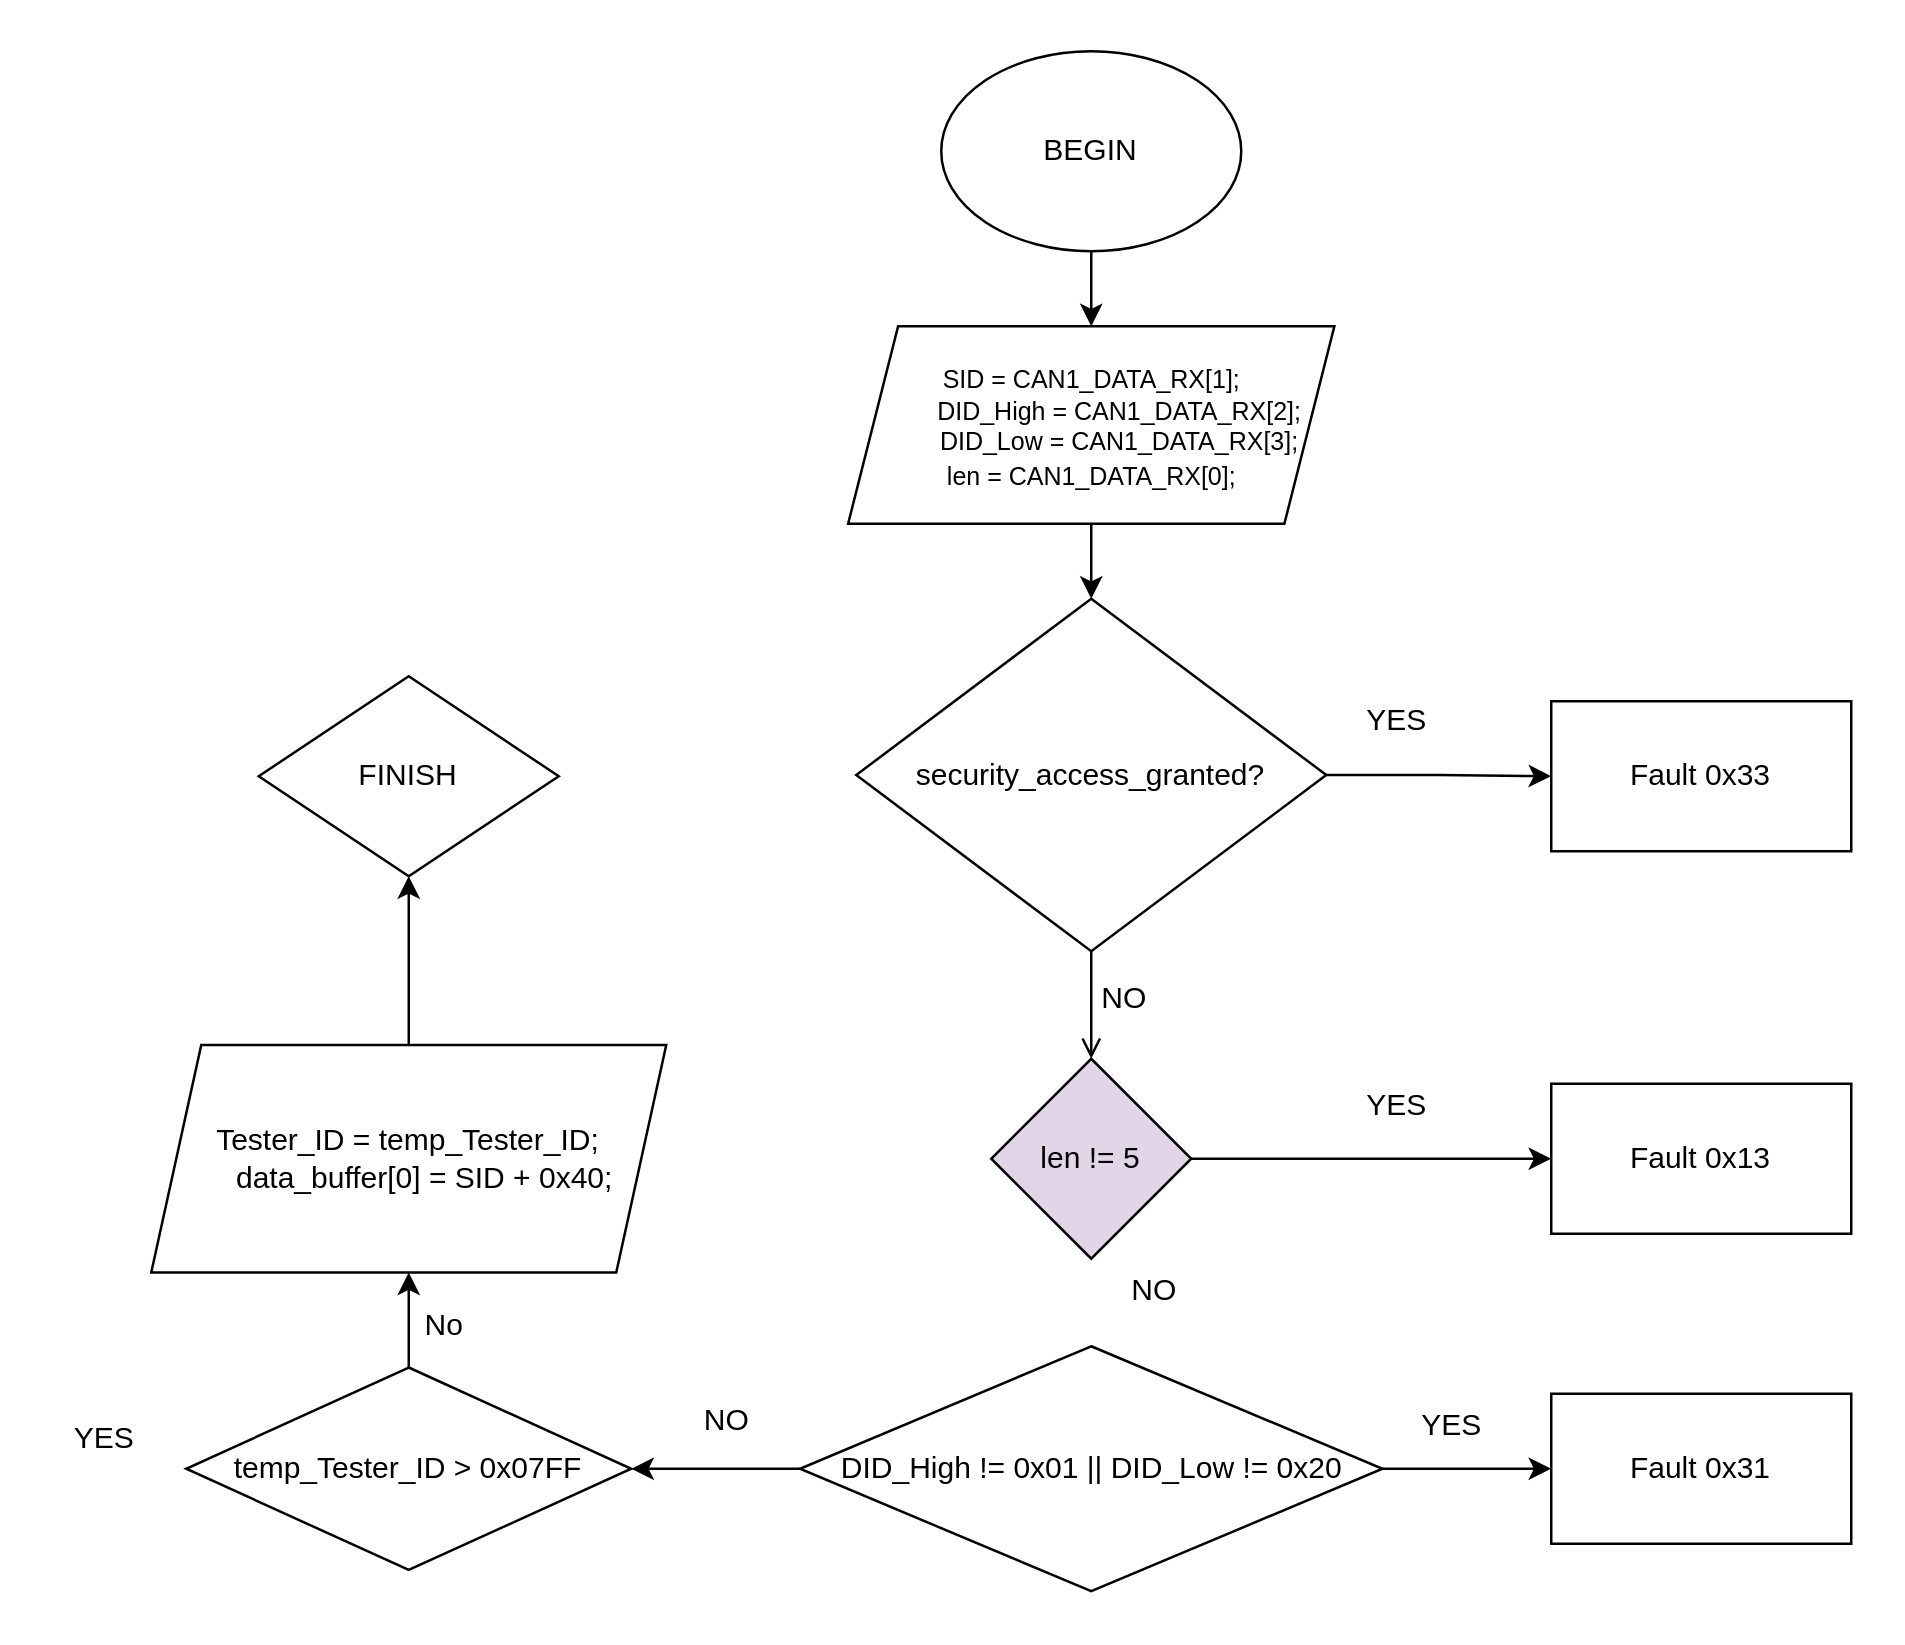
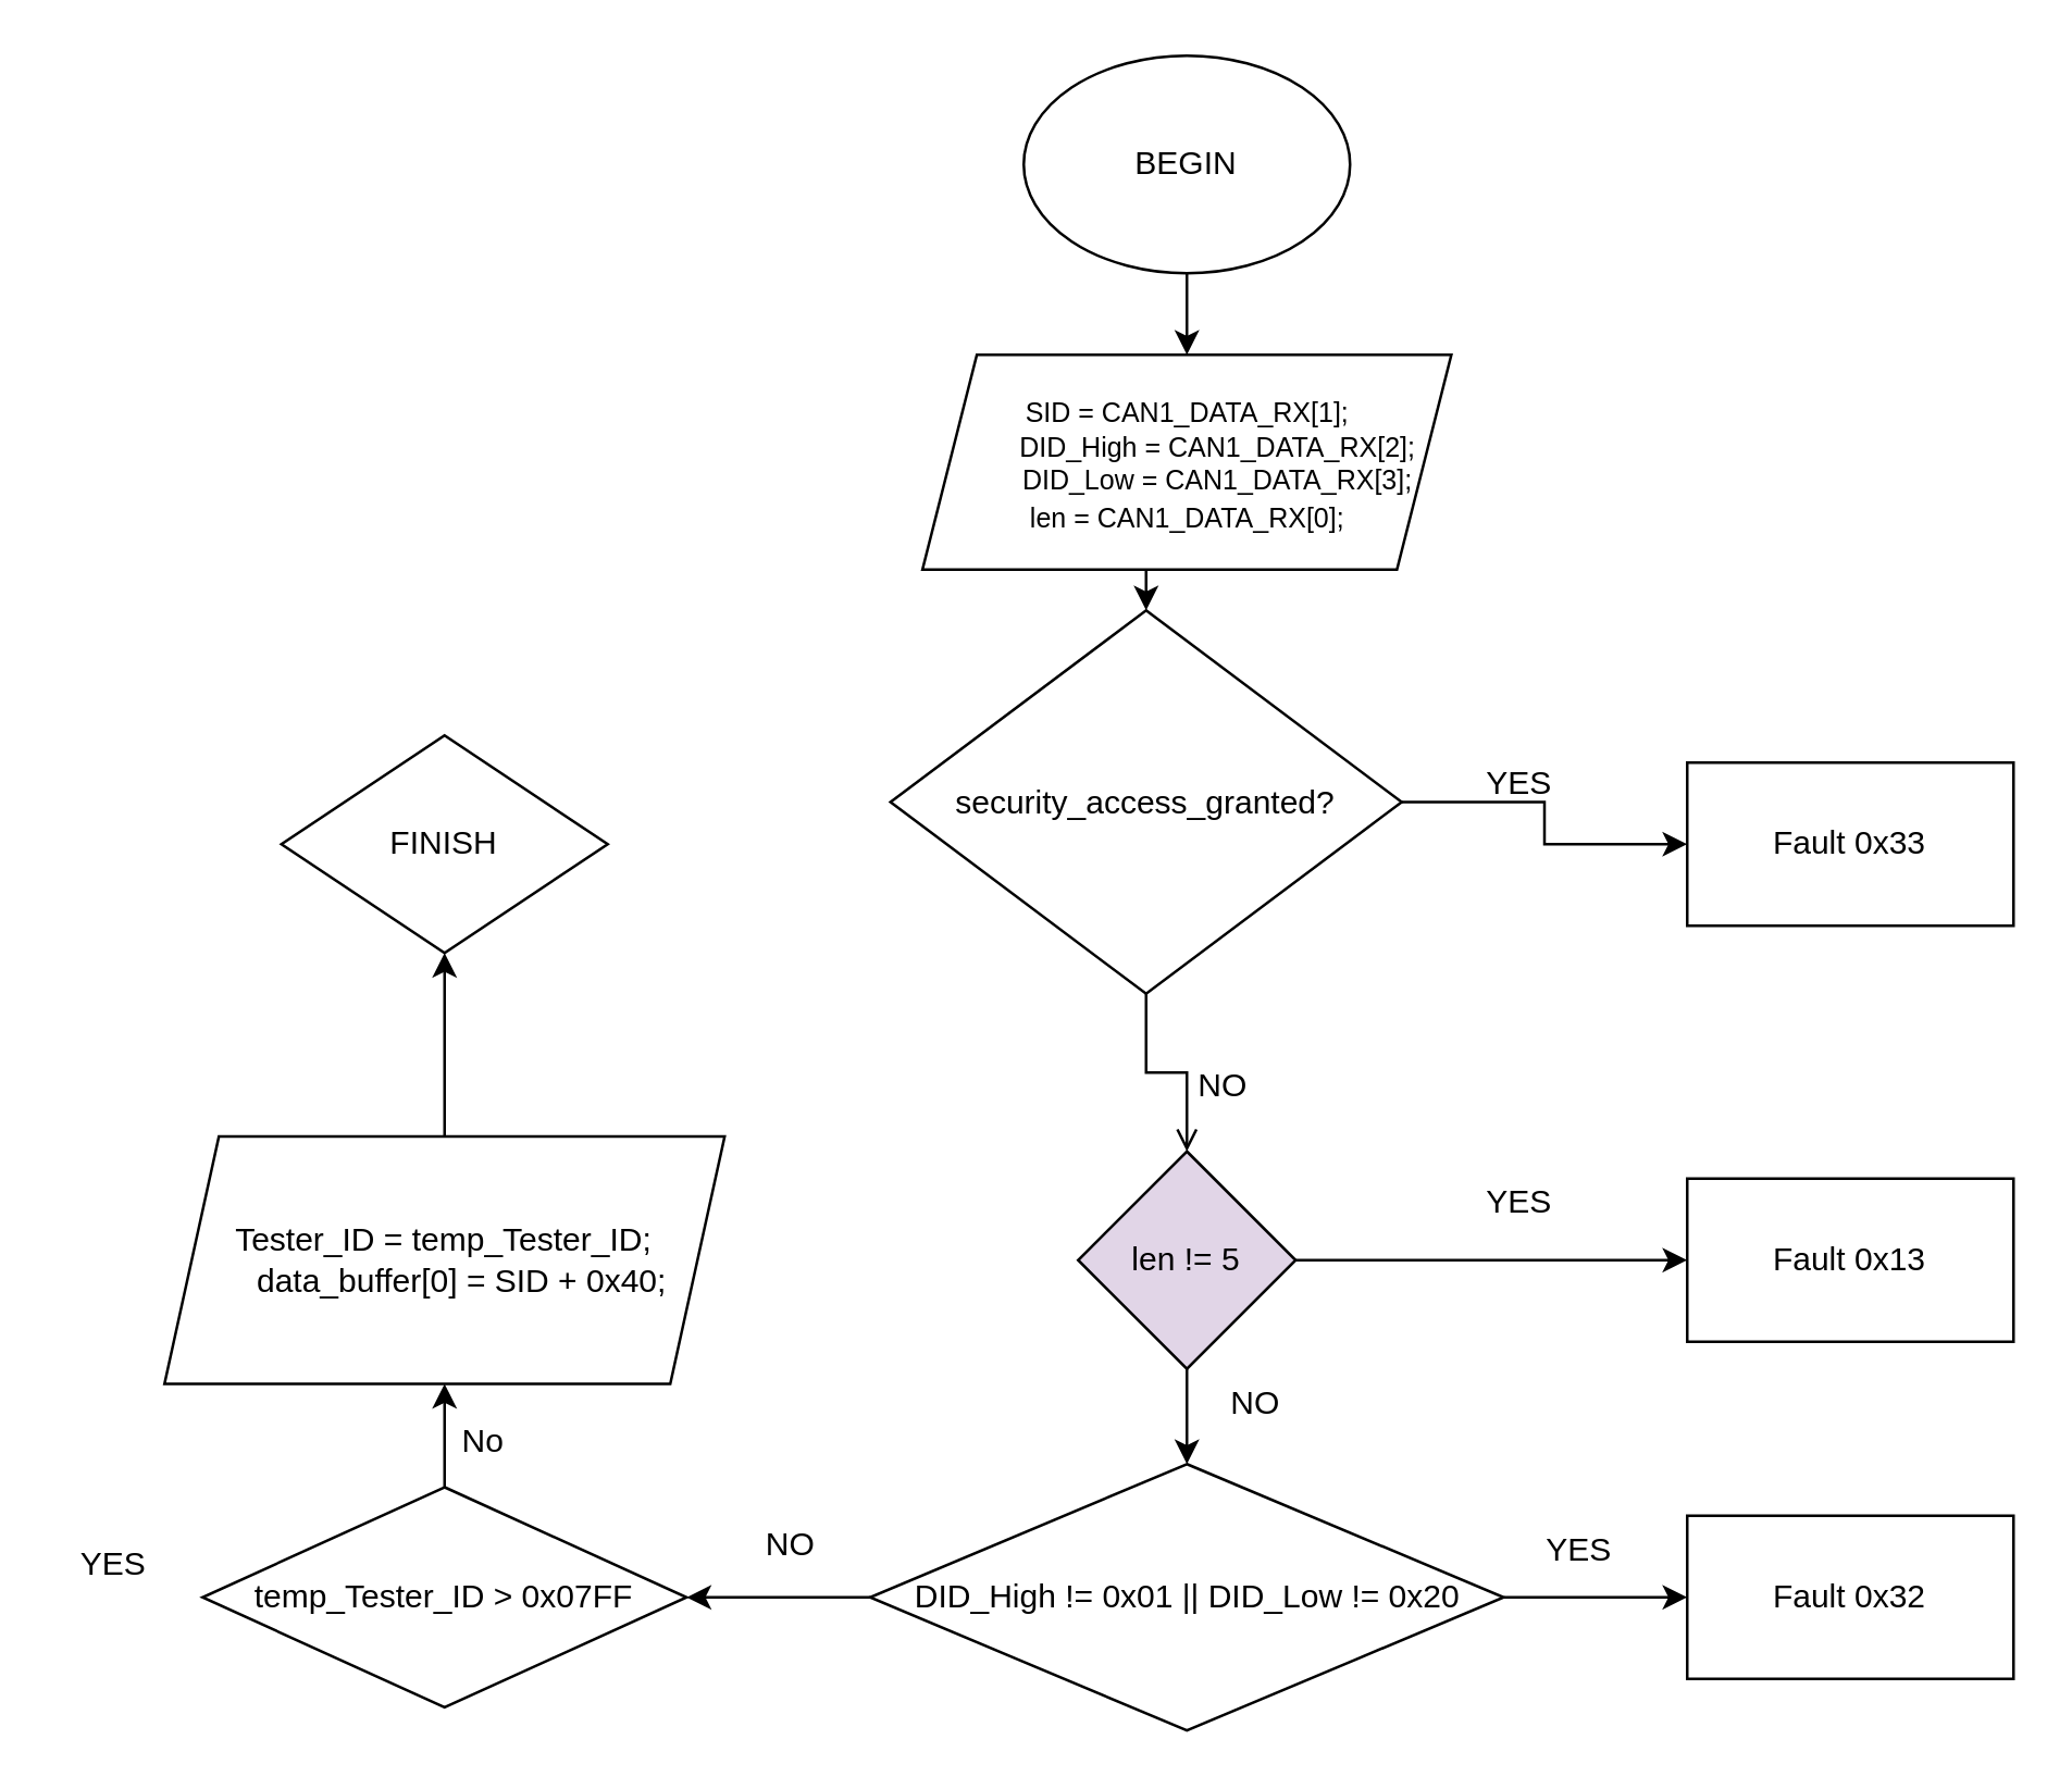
  <mxCell id="0" />
  <mxCell id="1" parent="0" />
  <mxCell id="2" style="edgeStyle=orthogonalEdgeStyle;rounded=0;orthogonalLoop=1;jettySize=auto;html=1;exitX=0.5;exitY=1;exitDx=0;exitDy=0;entryX=0.5;entryY=0;entryDx=0;entryDy=0;" edge="1" parent="1" target="4"><mxGeometry relative="1" as="geometry"><mxPoint x="436" y="100" as="sourcePoint" /></mxGeometry></mxCell>
  <mxCell id="3" style="edgeStyle=orthogonalEdgeStyle;rounded=0;orthogonalLoop=1;jettySize=auto;html=1;exitX=0.5;exitY=1;exitDx=0;exitDy=0;entryX=0.5;entryY=0;entryDx=0;entryDy=0;" edge="1" parent="1" source="4" target="7"><mxGeometry relative="1" as="geometry" /></mxCell>
  <mxCell id="4" value="&lt;div style=&quot;&quot;&gt;&lt;span style=&quot;font-size: 10px; background-color: transparent; color: light-dark(rgb(0, 0, 0), rgb(255, 255, 255));&quot;&gt;SID = CAN1_DATA_RX[1];&lt;/span&gt;&lt;/div&gt;&lt;font style=&quot;font-size: 10px;&quot;&gt;&lt;div style=&quot;&quot;&gt;&lt;span style=&quot;background-color: transparent; color: light-dark(rgb(0, 0, 0), rgb(255, 255, 255));&quot;&gt;&amp;nbsp; &amp;nbsp; &amp;nbsp; &amp;nbsp; DID_High = CAN1_DATA_RX[2];&lt;/span&gt;&lt;/div&gt;&lt;div style=&quot;&quot;&gt;&lt;span style=&quot;background-color: transparent; color: light-dark(rgb(0, 0, 0), rgb(255, 255, 255));&quot;&gt;&amp;nbsp; &amp;nbsp; &amp;nbsp; &amp;nbsp; DID_Low = CAN1_DATA_RX[3];&lt;/span&gt;&lt;/div&gt;&lt;/font&gt;&lt;div style=&quot;&quot;&gt;&lt;span style=&quot;font-size: 10px; background-color: transparent; color: light-dark(rgb(0, 0, 0), rgb(255, 255, 255));&quot;&gt;len = CAN1_DATA_RX[0];&lt;/span&gt;&lt;/div&gt;" style="shape=parallelogram;perimeter=parallelogramPerimeter;whiteSpace=wrap;html=1;fixedSize=1;align=center;" vertex="1" parent="1"><mxGeometry x="338.75" y="130" width="194.5" height="79" as="geometry" /></mxCell>
  <mxCell id="5" style="edgeStyle=orthogonalEdgeStyle;rounded=0;orthogonalLoop=1;jettySize=auto;html=1;exitX=0.5;exitY=1;exitDx=0;exitDy=0;entryX=0.5;entryY=0;entryDx=0;entryDy=0;endArrow=open;" edge="1" parent="1" source="7" target="10"><mxGeometry relative="1" as="geometry" /></mxCell>
  <mxCell id="6" style="edgeStyle=orthogonalEdgeStyle;rounded=0;orthogonalLoop=1;jettySize=auto;html=1;exitX=1;exitY=0.5;exitDx=0;exitDy=0;entryX=0;entryY=0.5;entryDx=0;entryDy=0;" edge="1" parent="1" source="7" target="14"><mxGeometry relative="1" as="geometry" /></mxCell>
- <mxCell id="7" value="security_access_granted?" style="rhombus;whiteSpace=wrap;html=1;" vertex="1" parent="1"><mxGeometry x="342" y="239" width="188" height="141" as="geometry" /></mxCell>
+ <mxCell id="7" value="security_access_granted?" style="rhombus;whiteSpace=wrap;html=1;" vertex="1" parent="1"><mxGeometry x="327" y="224" width="188" height="141" as="geometry" /></mxCell>
+ <mxCell id="8" style="edgeStyle=orthogonalEdgeStyle;rounded=0;orthogonalLoop=1;jettySize=auto;html=1;exitX=0.5;exitY=1;exitDx=0;exitDy=0;entryX=0.5;entryY=0;entryDx=0;entryDy=0;" edge="1" parent="1" source="10" target="13"><mxGeometry relative="1" as="geometry" /></mxCell>
  <mxCell id="9" style="edgeStyle=orthogonalEdgeStyle;rounded=0;orthogonalLoop=1;jettySize=auto;html=1;exitX=1;exitY=0.5;exitDx=0;exitDy=0;" edge="1" parent="1" source="10" target="15"><mxGeometry relative="1" as="geometry" /></mxCell>
  <mxCell id="10" value="len != 5" style="rhombus;whiteSpace=wrap;html=1;fillColor=#e1d5e7;" vertex="1" parent="1"><mxGeometry x="396" y="423" width="80" height="80" as="geometry" /></mxCell>
  <mxCell id="11" style="edgeStyle=orthogonalEdgeStyle;rounded=0;orthogonalLoop=1;jettySize=auto;html=1;exitX=1;exitY=0.5;exitDx=0;exitDy=0;entryX=0;entryY=0.5;entryDx=0;entryDy=0;" edge="1" parent="1" source="13" target="16"><mxGeometry relative="1" as="geometry" /></mxCell>
  <mxCell id="12" style="edgeStyle=orthogonalEdgeStyle;rounded=0;orthogonalLoop=1;jettySize=auto;html=1;exitX=0;exitY=0.5;exitDx=0;exitDy=0;entryX=1;entryY=0.5;entryDx=0;entryDy=0;" edge="1" parent="1" source="13" target="18"><mxGeometry relative="1" as="geometry" /></mxCell>
  <mxCell id="13" value="DID_High != 0x01 || DID_Low != 0x20" style="rhombus;whiteSpace=wrap;html=1;" vertex="1" parent="1"><mxGeometry x="319.5" y="538" width="233" height="98" as="geometry" /></mxCell>
  <mxCell id="14" value="Fault 0x33" style="rounded=0;whiteSpace=wrap;html=1;" vertex="1" parent="1"><mxGeometry x="620" y="280" width="120" height="60" as="geometry" /></mxCell>
  <mxCell id="15" value="Fault&amp;nbsp;0x13" style="rounded=0;whiteSpace=wrap;html=1;" vertex="1" parent="1"><mxGeometry x="620" y="433" width="120" height="60" as="geometry" /></mxCell>
- <mxCell id="16" value="Fault&amp;nbsp;0x31" style="rounded=0;whiteSpace=wrap;html=1;" vertex="1" parent="1"><mxGeometry x="620" y="557" width="120" height="60" as="geometry" /></mxCell>
+ <mxCell id="16" value="Fault&amp;nbsp;0x32" style="rounded=0;whiteSpace=wrap;html=1;" vertex="1" parent="1"><mxGeometry x="620" y="557" width="120" height="60" as="geometry" /></mxCell>
  <mxCell id="17" style="edgeStyle=orthogonalEdgeStyle;rounded=0;orthogonalLoop=1;jettySize=auto;html=1;exitX=0.5;exitY=0;exitDx=0;exitDy=0;entryX=0.5;entryY=1;entryDx=0;entryDy=0;" edge="1" parent="1" source="18" target="27"><mxGeometry relative="1" as="geometry" /></mxCell>
  <mxCell id="18" value="temp_Tester_ID &amp;gt; 0x07FF" style="rhombus;whiteSpace=wrap;html=1;" vertex="1" parent="1"><mxGeometry x="74" y="546.5" width="178" height="81" as="geometry" /></mxCell>
  <mxCell id="19" value="NO" style="text;html=1;align=center;verticalAlign=middle;resizable=0;points=[];autosize=1;strokeColor=none;fillColor=none;" vertex="1" parent="1"><mxGeometry x="431" y="386" width="36" height="26" as="geometry" /></mxCell>
  <mxCell id="20" value="NO" style="text;html=1;align=center;verticalAlign=middle;resizable=0;points=[];autosize=1;strokeColor=none;fillColor=none;" vertex="1" parent="1"><mxGeometry x="272" y="555" width="36" height="26" as="geometry" /></mxCell>
  <mxCell id="21" value="NO" style="text;html=1;align=center;verticalAlign=middle;resizable=0;points=[];autosize=1;strokeColor=none;fillColor=none;" vertex="1" parent="1"><mxGeometry x="443" y="503" width="36" height="26" as="geometry" /></mxCell>
  <mxCell id="22" value="YES" style="text;html=1;align=center;verticalAlign=middle;resizable=0;points=[];autosize=1;strokeColor=none;fillColor=none;" vertex="1" parent="1"><mxGeometry x="537" y="275" width="42" height="26" as="geometry" /></mxCell>
  <mxCell id="23" value="YES" style="text;html=1;align=center;verticalAlign=middle;resizable=0;points=[];autosize=1;strokeColor=none;fillColor=none;" vertex="1" parent="1"><mxGeometry x="537" y="429" width="42" height="26" as="geometry" /></mxCell>
  <mxCell id="24" value="YES" style="text;html=1;align=center;verticalAlign=middle;resizable=0;points=[];autosize=1;strokeColor=none;fillColor=none;" vertex="1" parent="1"><mxGeometry x="559" y="557" width="42" height="26" as="geometry" /></mxCell>
  <mxCell id="25" value="YES" style="text;html=1;align=center;verticalAlign=middle;resizable=0;points=[];autosize=1;strokeColor=none;fillColor=none;" vertex="1" parent="1"><mxGeometry x="20" y="562" width="42" height="26" as="geometry" /></mxCell>
  <mxCell id="26" style="edgeStyle=orthogonalEdgeStyle;rounded=0;orthogonalLoop=1;jettySize=auto;html=1;exitX=0.5;exitY=0;exitDx=0;exitDy=0;entryX=0.5;entryY=1;entryDx=0;entryDy=0;" edge="1" parent="1" source="27" target="30"><mxGeometry relative="1" as="geometry" /></mxCell>
  <mxCell id="27" value="Tester_ID = temp_Tester_ID;&#10;    data_buffer[0] = SID + 0x40;" style="shape=parallelogram;perimeter=parallelogramPerimeter;whiteSpace=wrap;html=1;fixedSize=1;" vertex="1" parent="1"><mxGeometry x="60" y="417.5" width="206" height="91" as="geometry" /></mxCell>
  <mxCell id="28" value="No" style="text;html=1;align=center;verticalAlign=middle;resizable=0;points=[];autosize=1;strokeColor=none;fillColor=none;" vertex="1" parent="1"><mxGeometry x="160" y="517" width="33" height="26" as="geometry" /></mxCell>
  <mxCell id="29" value="BEGIN" style="ellipse;whiteSpace=wrap;html=1;" vertex="1" parent="1"><mxGeometry x="376" y="20" width="120" height="80" as="geometry" /></mxCell>
  <mxCell id="30" value="FINISH" style="rhombus;whiteSpace=wrap;html=1;" vertex="1" parent="1"><mxGeometry x="103" y="270" width="120" height="80" as="geometry" /></mxCell>
